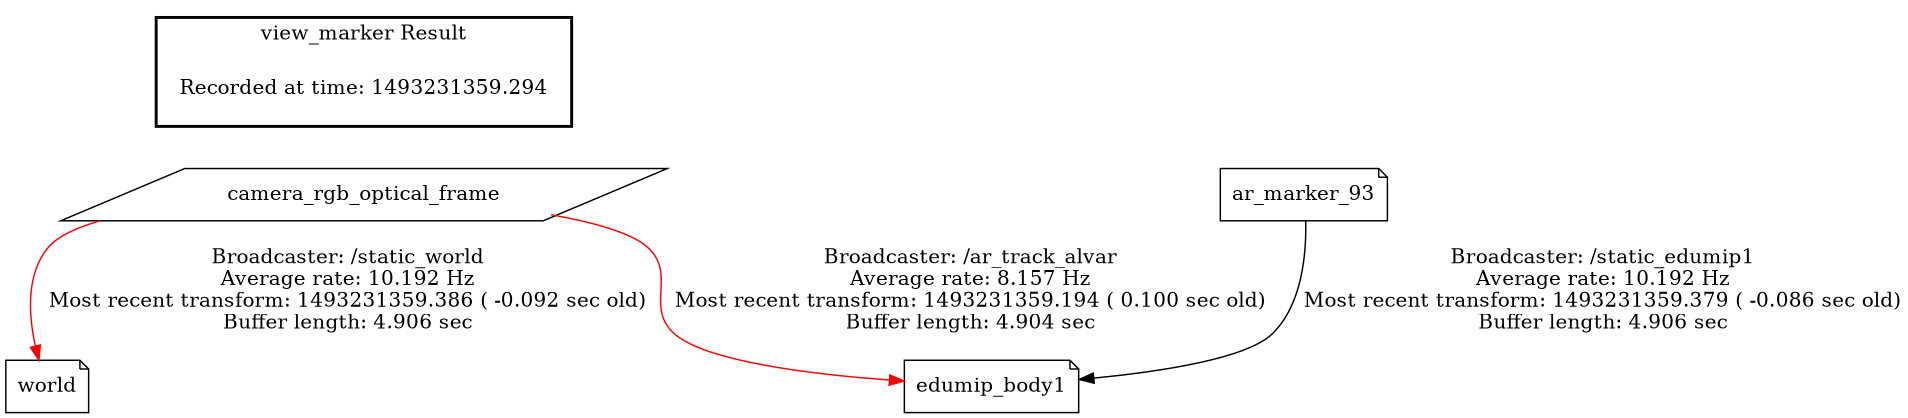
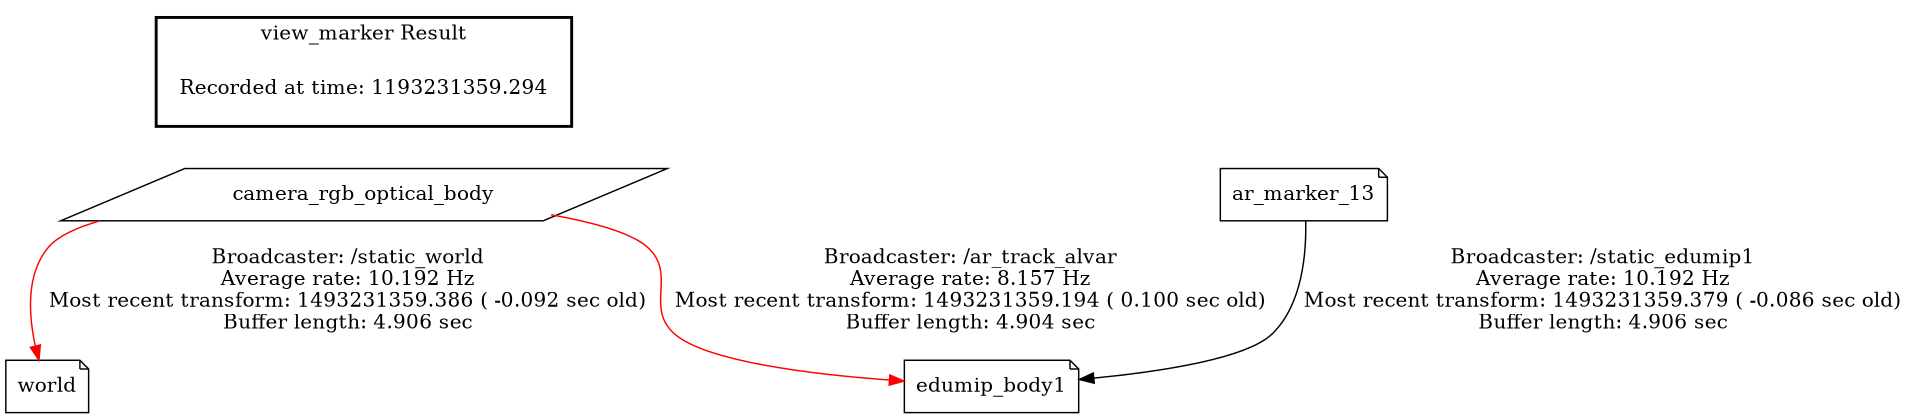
  digraph {
    node [shape=note]
    edge [style=solid color=red]
-   "Recorded at time: 1493231359.294" [shape=plaintext]
-   camera_rgb_optical_frame [shape=parallelogram]
-   ar_marker_13 [label=ar_marker_93]
+   "Recorded at time: 1493231359.294" [shape=plaintext label="Recorded at time: 1193231359.294"]
+   camera_rgb_optical_frame [shape=parallelogram label=camera_rgb_optical_body]
+   ar_marker_13
    edumip_body1
    world
    subgraph cluster_1 {
      color=black
      label="view_marker Result"
      style=bold
      "Recorded at time: 1493231359.294"
    }
    "Recorded at time: 1493231359.294" -> camera_rgb_optical_frame [style=invis color=""]
    camera_rgb_optical_frame -> edumip_body1 [label="Broadcaster: /ar_track_alvar\nAverage rate: 8.157 Hz\nMost recent transform: 1493231359.194 ( 0.100 sec old)\nBuffer length: 4.904 sec\n"]
    camera_rgb_optical_frame -> world [label="Broadcaster: /static_world\nAverage rate: 10.192 Hz\nMost recent transform: 1493231359.386 ( -0.092 sec old)\nBuffer length: 4.906 sec\n"]
    ar_marker_13 -> edumip_body1 [color=black label="Broadcaster: /static_edumip1\nAverage rate: 10.192 Hz\nMost recent transform: 1493231359.379 ( -0.086 sec old)\nBuffer length: 4.906 sec\n"]
  }
